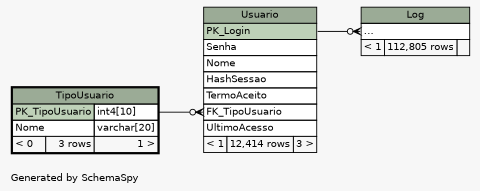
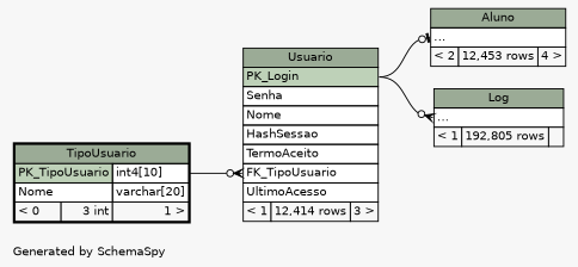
  digraph {
    bgcolor="#f7f7f7"
    fontname=Helvetica
    fontsize=11
    label="\nGenerated by SchemaSpy"
    labeljust=l
    nodesep=0.18
    rankdir=RL
    ranksep=0.46
    node [fontname=Helvetica fontsize=11 shape=plaintext]
    edge [arrowhead=none arrowsize=0.8 arrowtail=crowodot dir=back headport="PK_Login:e" tailport="elipses:w"]
+   n1 [label=<     <TABLE BORDER="0" CELLBORDER="1" CELLSPACING="0" BGCOLOR="#ffffff">       <TR><TD COLSPAN="3" BGCOLOR="#9bab96" ALIGN="CENTER">Aluno</TD></TR>       <TR><TD PORT="elipses" COLSPAN="3" ALIGN="LEFT">...</TD></TR>       <TR><TD ALIGN="LEFT" BGCOLOR="#f7f7f7">&lt; 2</TD><TD ALIGN="RIGHT" BGCOLOR="#f7f7f7">12,453 rows</TD><TD ALIGN="RIGHT" BGCOLOR="#f7f7f7">4 &gt;</TD></TR>     </TABLE>>]
    n2 [label=<     <TABLE BORDER="0" CELLBORDER="1" CELLSPACING="0" BGCOLOR="#ffffff">       <TR><TD COLSPAN="3" BGCOLOR="#9bab96" ALIGN="CENTER">Usuario</TD></TR>       <TR><TD PORT="PK_Login" COLSPAN="3" BGCOLOR="#bed1b8" ALIGN="LEFT">PK_Login</TD></TR>       <TR><TD PORT="Senha" COLSPAN="3" ALIGN="LEFT">Senha</TD></TR>       <TR><TD PORT="Nome" COLSPAN="3" ALIGN="LEFT">Nome</TD></TR>       <TR><TD PORT="HashSessao" COLSPAN="3" ALIGN="LEFT">HashSessao</TD></TR>       <TR><TD PORT="TermoAceito" COLSPAN="3" ALIGN="LEFT">TermoAceito</TD></TR>       <TR><TD PORT="FK_TipoUsuario" COLSPAN="3" ALIGN="LEFT">FK_TipoUsuario</TD></TR>       <TR><TD PORT="UltimoAcesso" COLSPAN="3" ALIGN="LEFT">UltimoAcesso</TD></TR>       <TR><TD ALIGN="LEFT" BGCOLOR="#f7f7f7">&lt; 1</TD><TD ALIGN="RIGHT" BGCOLOR="#f7f7f7">12,414 rows</TD><TD ALIGN="RIGHT" BGCOLOR="#f7f7f7">3 &gt;</TD></TR>     </TABLE>>]
-   n3 [label=<     <TABLE BORDER="2" CELLBORDER="1" CELLSPACING="0" BGCOLOR="#ffffff">       <TR><TD COLSPAN="3" BGCOLOR="#9bab96" ALIGN="CENTER">TipoUsuario</TD></TR>       <TR><TD PORT="PK_TipoUsuario" COLSPAN="2" BGCOLOR="#bed1b8" ALIGN="LEFT">PK_TipoUsuario</TD><TD PORT="PK_TipoUsuario.type" ALIGN="LEFT">int4[10]</TD></TR>       <TR><TD PORT="Nome" COLSPAN="2" ALIGN="LEFT">Nome</TD><TD PORT="Nome.type" ALIGN="LEFT">varchar[20]</TD></TR>       <TR><TD ALIGN="LEFT" BGCOLOR="#f7f7f7">&lt; 0</TD><TD ALIGN="RIGHT" BGCOLOR="#f7f7f7">3 rows</TD><TD ALIGN="RIGHT" BGCOLOR="#f7f7f7">1 &gt;</TD></TR>     </TABLE>>]
-   n4 [label=<     <TABLE BORDER="0" CELLBORDER="1" CELLSPACING="0" BGCOLOR="#ffffff">       <TR><TD COLSPAN="3" BGCOLOR="#9bab96" ALIGN="CENTER">Log</TD></TR>       <TR><TD PORT="elipses" COLSPAN="3" ALIGN="LEFT">...</TD></TR>       <TR><TD ALIGN="LEFT" BGCOLOR="#f7f7f7">&lt; 1</TD><TD ALIGN="RIGHT" BGCOLOR="#f7f7f7">112,805 rows</TD><TD ALIGN="RIGHT" BGCOLOR="#f7f7f7">  </TD></TR>     </TABLE>>]
+   n3 [label=<     <TABLE BORDER="2" CELLBORDER="1" CELLSPACING="0" BGCOLOR="#ffffff">       <TR><TD COLSPAN="3" BGCOLOR="#9bab96" ALIGN="CENTER">TipoUsuario</TD></TR>       <TR><TD PORT="PK_TipoUsuario" COLSPAN="2" BGCOLOR="#bed1b8" ALIGN="LEFT">PK_TipoUsuario</TD><TD PORT="PK_TipoUsuario.type" ALIGN="LEFT">int4[10]</TD></TR>       <TR><TD PORT="Nome" COLSPAN="2" ALIGN="LEFT">Nome</TD><TD PORT="Nome.type" ALIGN="LEFT">varchar[20]</TD></TR>       <TR><TD ALIGN="LEFT" BGCOLOR="#f7f7f7">&lt; 0</TD><TD ALIGN="RIGHT" BGCOLOR="#f7f7f7">3 int</TD><TD ALIGN="RIGHT" BGCOLOR="#f7f7f7">1 &gt;</TD></TR>     </TABLE>>]
+   n4 [label=<     <TABLE BORDER="0" CELLBORDER="1" CELLSPACING="0" BGCOLOR="#ffffff">       <TR><TD COLSPAN="3" BGCOLOR="#9bab96" ALIGN="CENTER">Log</TD></TR>       <TR><TD PORT="elipses" COLSPAN="3" ALIGN="LEFT">...</TD></TR>       <TR><TD ALIGN="LEFT" BGCOLOR="#f7f7f7">&lt; 1</TD><TD ALIGN="RIGHT" BGCOLOR="#f7f7f7">192,805 rows</TD><TD ALIGN="RIGHT" BGCOLOR="#f7f7f7">  </TD></TR>     </TABLE>>]
+   n1 -> n2 [arrowtail=teeodot]
    n2 -> n3 [headport="PK_TipoUsuario.type:e" tailport="FK_TipoUsuario:w"]
    n4 -> n2
  }
